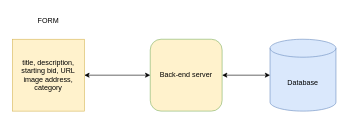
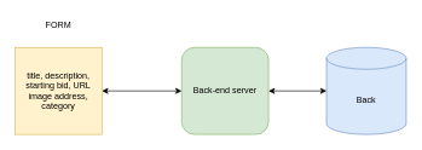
  <mxCell id="0" />
  <mxCell id="1" parent="0" />
  <mxCell id="2" value="title, description, starting bid, URL image address, category" style="rounded=0;whiteSpace=wrap;html=1;fillColor=#fff2cc;strokeColor=#d6b656;" vertex="1" parent="1"><mxGeometry x="20" y="65" width="120" height="120" as="geometry" /></mxCell>
  <mxCell id="3" value="FORM" style="text;html=1;strokeColor=none;fillColor=none;align=center;verticalAlign=middle;whiteSpace=wrap;rounded=0;" vertex="1" parent="1"><mxGeometry x="20" y="20" width="120" height="30" as="geometry" /></mxCell>
- <mxCell id="4" value="Back-end server" style="rounded=1;whiteSpace=wrap;html=1;fillColor=#fff2cc;strokeColor=#82b366;" vertex="1" parent="1"><mxGeometry x="250" y="65" width="120" height="120" as="geometry" /></mxCell>
- <mxCell id="5" value="Database" style="shape=cylinder3;whiteSpace=wrap;html=1;boundedLbl=1;backgroundOutline=1;size=15;fillColor=#dae8fc;strokeColor=#6c8ebf;" vertex="1" parent="1"><mxGeometry x="450" y="65" width="110" height="120" as="geometry" /></mxCell>
+ <mxCell id="4" value="Back-end server" style="rounded=1;whiteSpace=wrap;html=1;fillColor=#d5e8d4;strokeColor=#82b366;" vertex="1" parent="1"><mxGeometry x="250" y="65" width="120" height="120" as="geometry" /></mxCell>
+ <mxCell id="5" value="Back" style="shape=cylinder3;whiteSpace=wrap;html=1;boundedLbl=1;backgroundOutline=1;size=15;fillColor=#dae8fc;strokeColor=#6c8ebf;" vertex="1" parent="1"><mxGeometry x="450" y="65" width="110" height="120" as="geometry" /></mxCell>
  <mxCell id="6" value="" style="endArrow=classic;startArrow=classic;html=1;rounded=0;entryX=0;entryY=0.5;entryDx=0;entryDy=0;" edge="1" parent="1" target="4"><mxGeometry width="50" height="50" relative="1" as="geometry"><mxPoint x="140" y="125" as="sourcePoint" /><mxPoint x="190" y="75" as="targetPoint" /><Array as="points" /></mxGeometry></mxCell>
  <mxCell id="7" value="" style="endArrow=classic;startArrow=classic;html=1;rounded=0;entryX=0;entryY=0.5;entryDx=0;entryDy=0;entryPerimeter=0;" edge="1" parent="1" target="5"><mxGeometry width="50" height="50" relative="1" as="geometry"><mxPoint x="370" y="125" as="sourcePoint" /><mxPoint x="420" y="75" as="targetPoint" /></mxGeometry></mxCell>
